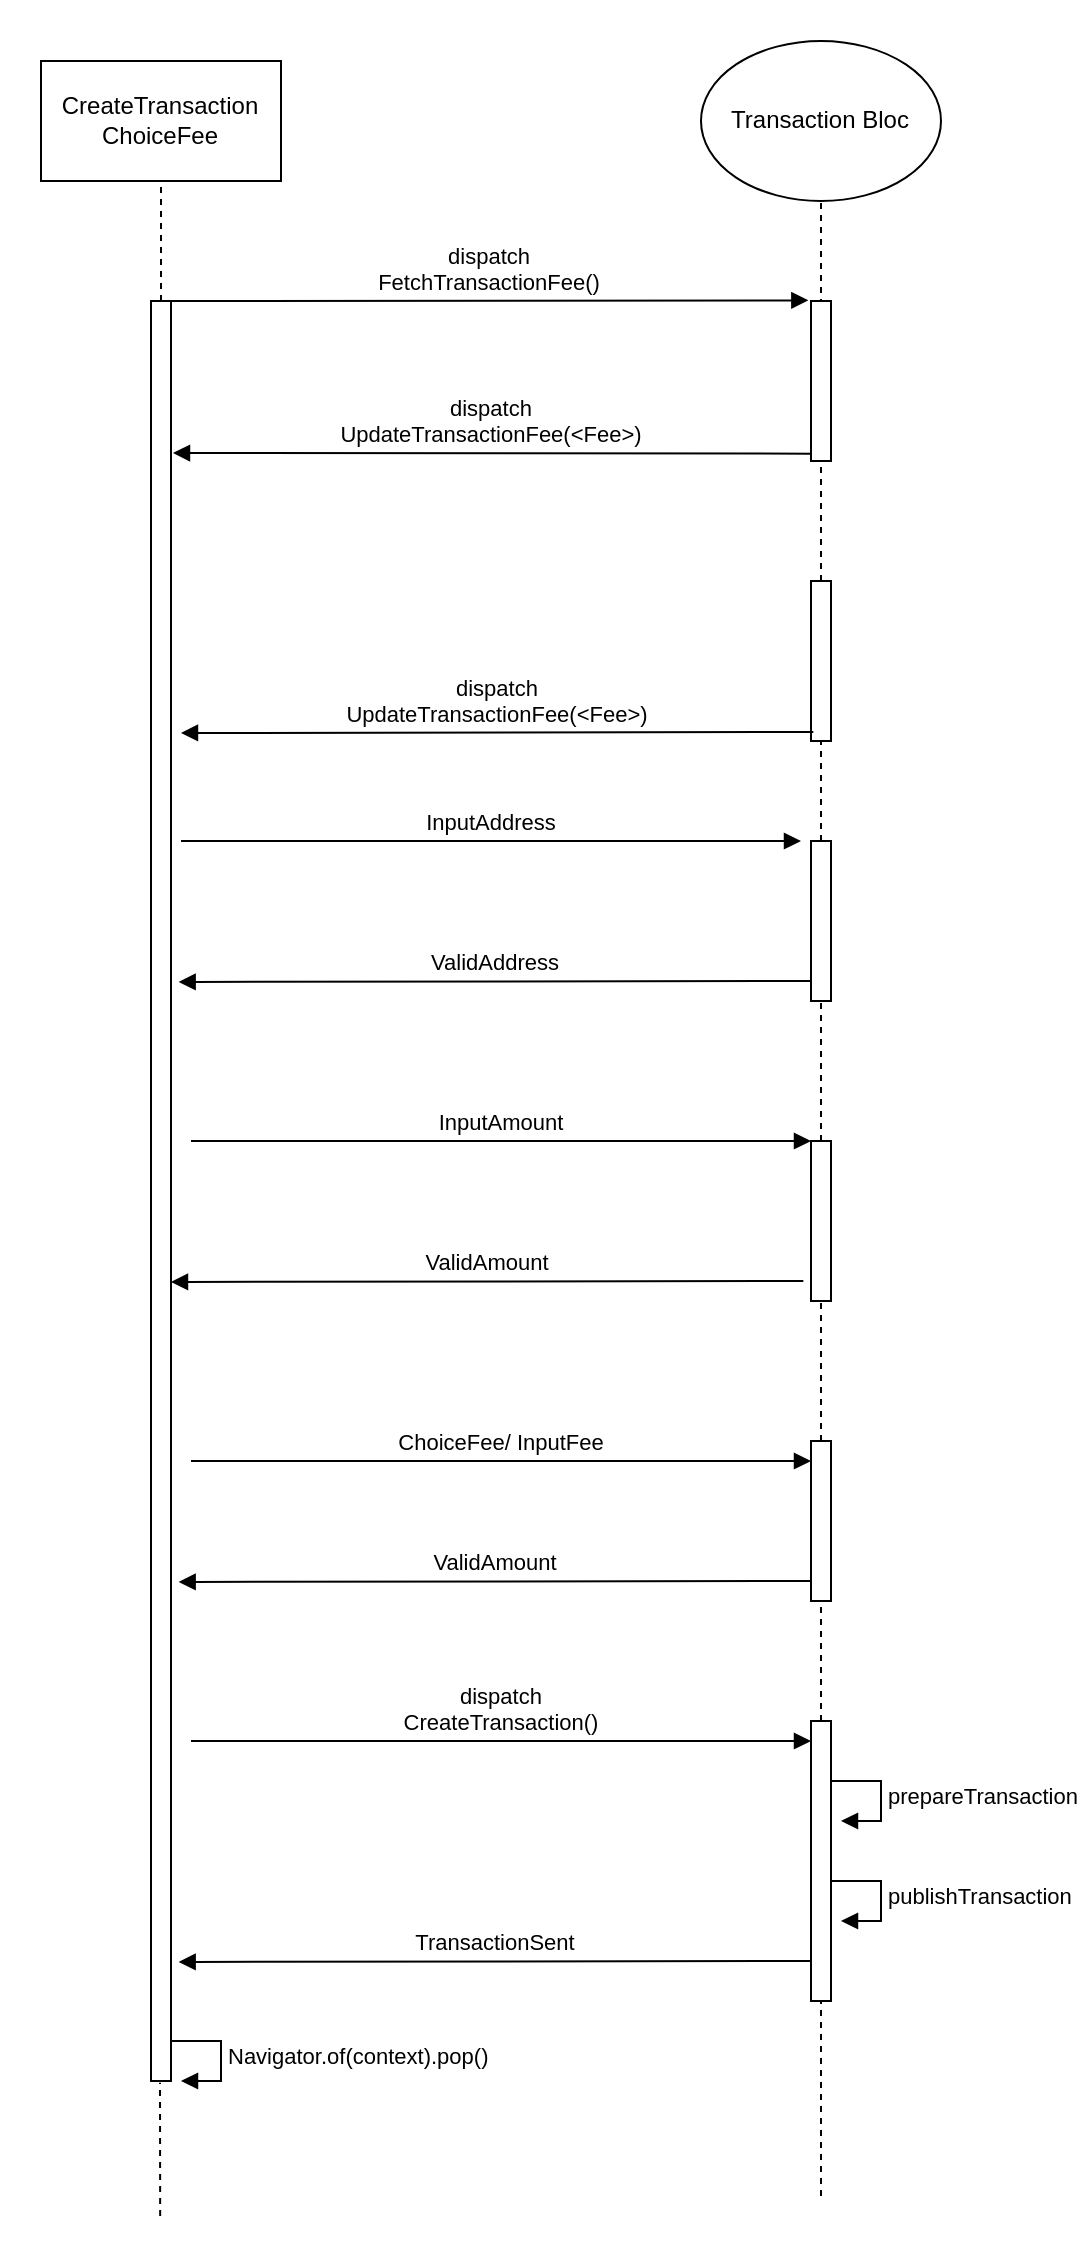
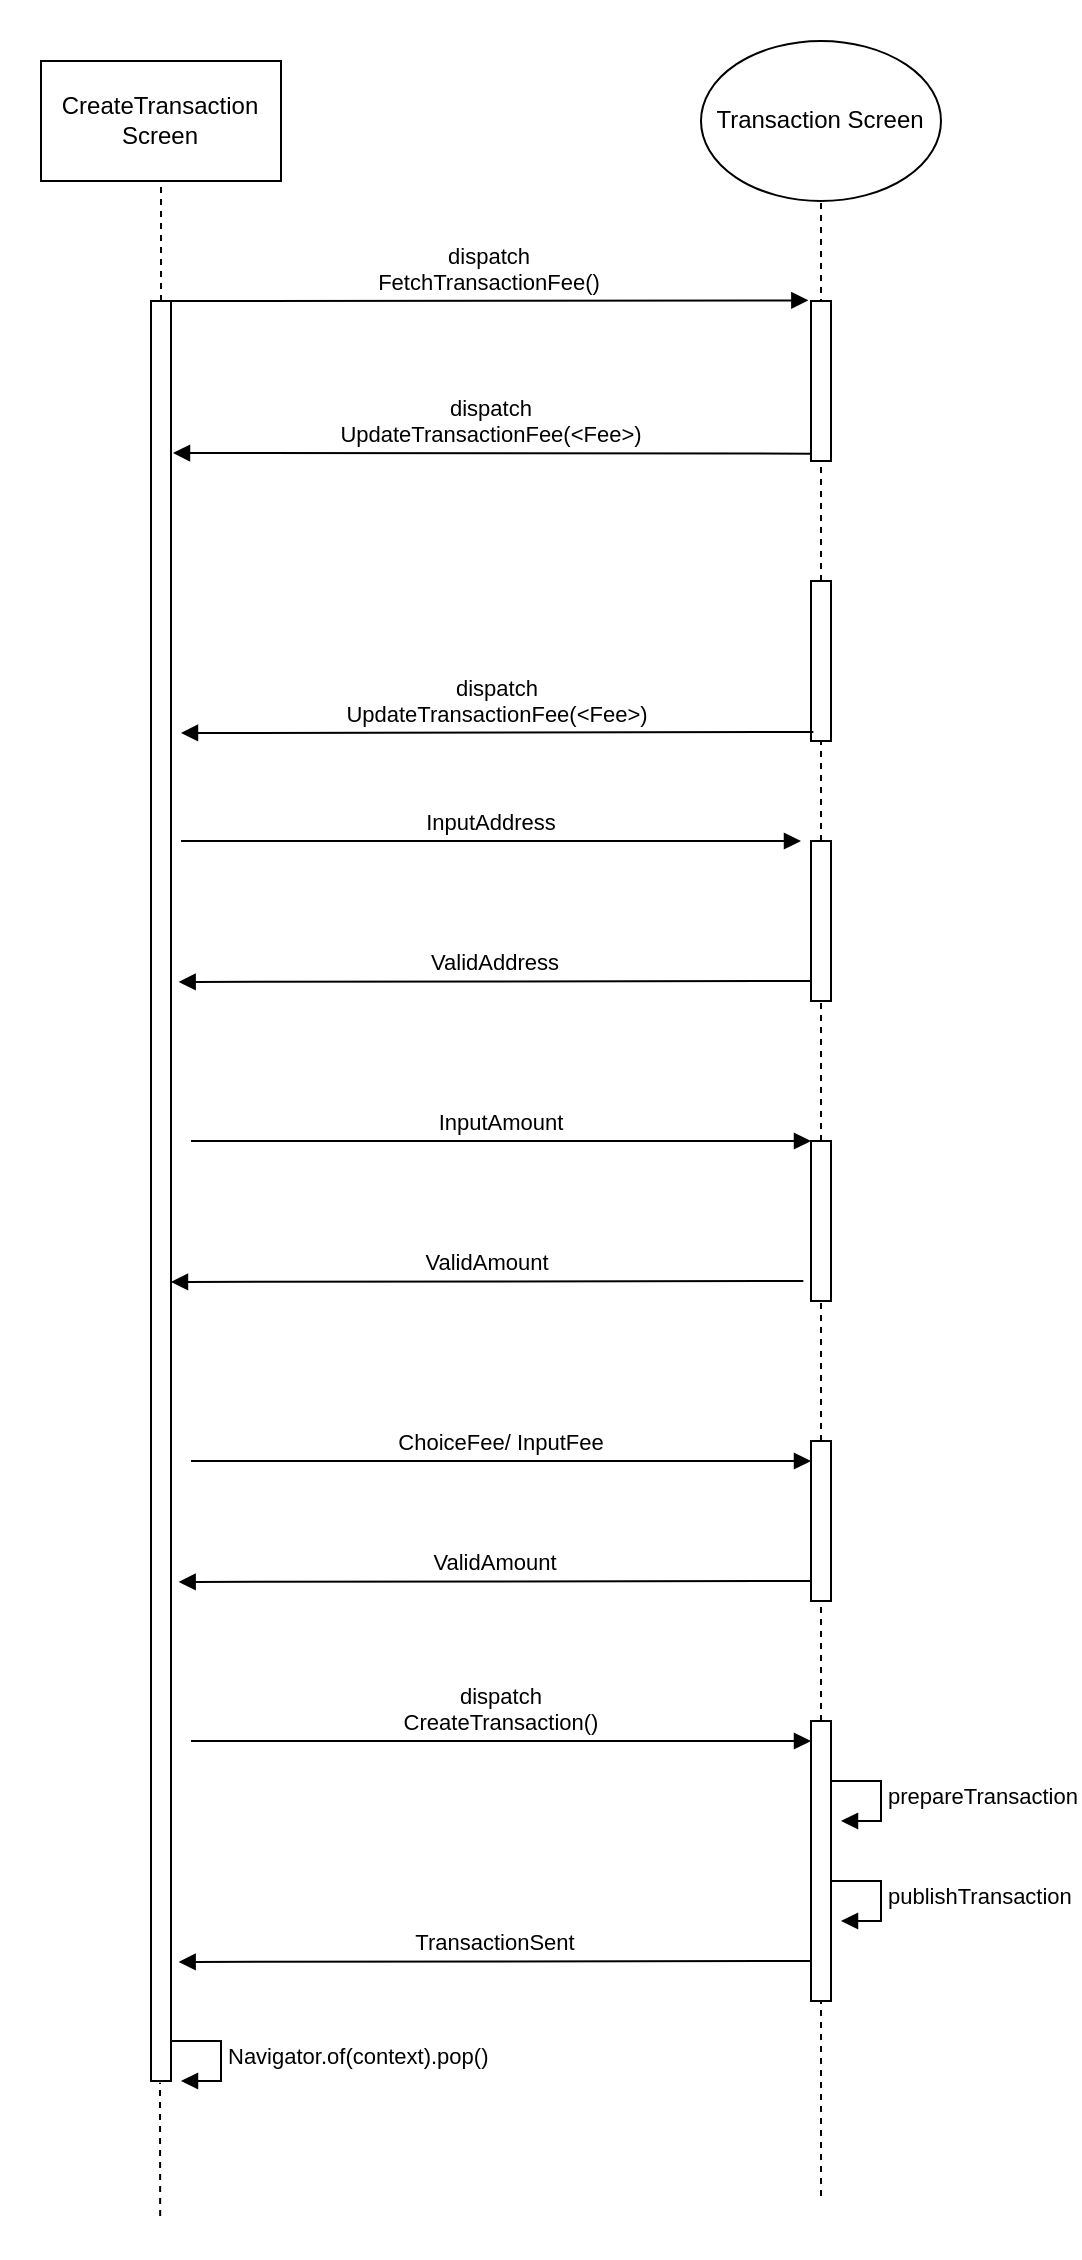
  <mxCell id="0" />
  <mxCell id="1" parent="0" />
- <mxCell id="2" value="CreateTransaction ChoiceFee" style="rounded=0;whiteSpace=wrap;html=1;" vertex="1" parent="1"><mxGeometry x="20" y="30" width="120" height="60" as="geometry" /></mxCell>
- <mxCell id="3" value="Transaction Bloc" style="ellipse;whiteSpace=wrap;html=1;" vertex="1" parent="1"><mxGeometry x="350" y="20" width="120" height="80" as="geometry" /></mxCell>
+ <mxCell id="2" value="CreateTransaction Screen" style="rounded=0;whiteSpace=wrap;html=1;" vertex="1" parent="1"><mxGeometry x="20" y="30" width="120" height="60" as="geometry" /></mxCell>
+ <mxCell id="3" value="Transaction Screen" style="ellipse;whiteSpace=wrap;html=1;" vertex="1" parent="1"><mxGeometry x="350" y="20" width="120" height="80" as="geometry" /></mxCell>
  <mxCell id="4" value="" style="endArrow=none;dashed=1;html=1;entryX=0.5;entryY=1;entryDx=0;entryDy=0;" edge="1" parent="1" source="10" target="3"><mxGeometry width="50" height="50" relative="1" as="geometry"><mxPoint x="410" y="530" as="sourcePoint" /><mxPoint x="330" y="110" as="targetPoint" /></mxGeometry></mxCell>
  <mxCell id="5" value="" style="endArrow=none;dashed=1;html=1;entryX=0.5;entryY=1;entryDx=0;entryDy=0;" edge="1" parent="1" source="7" target="2"><mxGeometry width="50" height="50" relative="1" as="geometry"><mxPoint x="80" y="590" as="sourcePoint" /><mxPoint x="360" y="110" as="targetPoint" /></mxGeometry></mxCell>
  <mxCell id="6" value="" style="html=1;points=[];perimeter=orthogonalPerimeter;" vertex="1" parent="1"><mxGeometry x="405" y="150" width="10" height="80" as="geometry" /></mxCell>
  <mxCell id="7" value="" style="html=1;points=[];perimeter=orthogonalPerimeter;" vertex="1" parent="1"><mxGeometry x="75" y="150" width="10" height="890" as="geometry" /></mxCell>
  <mxCell id="8" value="dispatch&lt;br&gt;FetchTransactionFee()" style="html=1;verticalAlign=bottom;endArrow=block;entryX=-0.133;entryY=-0.004;entryDx=0;entryDy=0;entryPerimeter=0;" edge="1" parent="1" target="6"><mxGeometry width="80" relative="1" as="geometry"><mxPoint x="85" y="150" as="sourcePoint" /><mxPoint x="165" y="150" as="targetPoint" /></mxGeometry></mxCell>
  <mxCell id="9" value="dispatch&lt;br&gt;UpdateTransactionFee(&amp;lt;Fee&amp;gt;)" style="html=1;verticalAlign=bottom;endArrow=block;exitX=0.033;exitY=0.954;exitDx=0;exitDy=0;exitPerimeter=0;" edge="1" parent="1" source="6"><mxGeometry width="80" relative="1" as="geometry"><mxPoint x="400" y="231" as="sourcePoint" /><mxPoint x="86" y="226" as="targetPoint" /></mxGeometry></mxCell>
  <mxCell id="10" value="" style="html=1;points=[];perimeter=orthogonalPerimeter;" vertex="1" parent="1"><mxGeometry x="405" y="290" width="10" height="80" as="geometry" /></mxCell>
  <mxCell id="11" value="" style="endArrow=none;dashed=1;html=1;entryX=0.5;entryY=1;entryDx=0;entryDy=0;" edge="1" parent="1" source="14" target="10"><mxGeometry width="50" height="50" relative="1" as="geometry"><mxPoint x="410" y="660" as="sourcePoint" /><mxPoint x="410" y="100" as="targetPoint" /></mxGeometry></mxCell>
  <mxCell id="12" value="dispatch&lt;br&gt;UpdateTransactionFee(&amp;lt;Fee&amp;gt;)" style="html=1;verticalAlign=bottom;endArrow=block;exitX=0.117;exitY=0.944;exitDx=0;exitDy=0;exitPerimeter=0;" edge="1" parent="1" source="10"><mxGeometry width="80" relative="1" as="geometry"><mxPoint x="415.33" y="236.32" as="sourcePoint" /><mxPoint x="90" y="366" as="targetPoint" /></mxGeometry></mxCell>
  <mxCell id="13" value="InputAddress" style="html=1;verticalAlign=bottom;endArrow=block;" edge="1" parent="1"><mxGeometry width="80" relative="1" as="geometry"><mxPoint x="90" y="420" as="sourcePoint" /><mxPoint x="400" y="420" as="targetPoint" /></mxGeometry></mxCell>
  <mxCell id="14" value="" style="html=1;points=[];perimeter=orthogonalPerimeter;" vertex="1" parent="1"><mxGeometry x="405" y="420" width="10" height="80" as="geometry" /></mxCell>
  <mxCell id="15" value="" style="endArrow=none;dashed=1;html=1;entryX=0.5;entryY=1;entryDx=0;entryDy=0;" edge="1" parent="1" source="16" target="14"><mxGeometry width="50" height="50" relative="1" as="geometry"><mxPoint x="410" y="1097.5" as="sourcePoint" /><mxPoint x="410" y="370" as="targetPoint" /></mxGeometry></mxCell>
  <mxCell id="16" value="" style="html=1;points=[];perimeter=orthogonalPerimeter;" vertex="1" parent="1"><mxGeometry x="405" y="570" width="10" height="80" as="geometry" /></mxCell>
  <mxCell id="17" value="" style="endArrow=none;dashed=1;html=1;entryX=0.5;entryY=1;entryDx=0;entryDy=0;" edge="1" parent="1" source="18" target="16"><mxGeometry width="50" height="50" relative="1" as="geometry"><mxPoint x="410" y="1097.5" as="sourcePoint" /><mxPoint x="410" y="500" as="targetPoint" /></mxGeometry></mxCell>
  <mxCell id="18" value="" style="html=1;points=[];perimeter=orthogonalPerimeter;" vertex="1" parent="1"><mxGeometry x="405" y="720" width="10" height="80" as="geometry" /></mxCell>
  <mxCell id="19" value="" style="endArrow=none;dashed=1;html=1;entryX=0.5;entryY=1;entryDx=0;entryDy=0;" edge="1" parent="1" source="20" target="18"><mxGeometry width="50" height="50" relative="1" as="geometry"><mxPoint x="410" y="1097.5" as="sourcePoint" /><mxPoint x="410" y="650" as="targetPoint" /></mxGeometry></mxCell>
  <mxCell id="20" value="" style="html=1;points=[];perimeter=orthogonalPerimeter;" vertex="1" parent="1"><mxGeometry x="405" y="860" width="10" height="140" as="geometry" /></mxCell>
  <mxCell id="21" value="" style="endArrow=none;dashed=1;html=1;entryX=0.5;entryY=1;entryDx=0;entryDy=0;" edge="1" parent="1" target="20"><mxGeometry width="50" height="50" relative="1" as="geometry"><mxPoint x="410" y="1097.5" as="sourcePoint" /><mxPoint x="410" y="800" as="targetPoint" /></mxGeometry></mxCell>
  <mxCell id="22" value="InputAmount" style="html=1;verticalAlign=bottom;endArrow=block;" edge="1" parent="1"><mxGeometry width="80" relative="1" as="geometry"><mxPoint x="95" y="570" as="sourcePoint" /><mxPoint x="405" y="570" as="targetPoint" /></mxGeometry></mxCell>
  <mxCell id="23" value="" style="endArrow=none;dashed=1;html=1;entryX=0.45;entryY=1.001;entryDx=0;entryDy=0;entryPerimeter=0;" edge="1" parent="1" target="7"><mxGeometry width="50" height="50" relative="1" as="geometry"><mxPoint x="79.58" y="1107.5" as="sourcePoint" /><mxPoint x="80" y="1040" as="targetPoint" /></mxGeometry></mxCell>
  <mxCell id="24" value="ChoiceFee/ InputFee" style="html=1;verticalAlign=bottom;endArrow=block;" edge="1" parent="1"><mxGeometry width="80" relative="1" as="geometry"><mxPoint x="95" y="730" as="sourcePoint" /><mxPoint x="405" y="730" as="targetPoint" /></mxGeometry></mxCell>
  <mxCell id="25" value="dispatch&lt;br&gt;CreateTransaction()" style="html=1;verticalAlign=bottom;endArrow=block;" edge="1" parent="1"><mxGeometry width="80" relative="1" as="geometry"><mxPoint x="95" y="870" as="sourcePoint" /><mxPoint x="405" y="870" as="targetPoint" /></mxGeometry></mxCell>
  <mxCell id="26" value="ValidAddress" style="html=1;verticalAlign=bottom;endArrow=block;exitX=0.117;exitY=0.944;exitDx=0;exitDy=0;exitPerimeter=0;" edge="1" parent="1"><mxGeometry width="80" relative="1" as="geometry"><mxPoint x="405" y="490" as="sourcePoint" /><mxPoint x="88.83" y="490.48" as="targetPoint" /></mxGeometry></mxCell>
  <mxCell id="27" value="ValidAmount" style="html=1;verticalAlign=bottom;endArrow=block;exitX=0.117;exitY=0.944;exitDx=0;exitDy=0;exitPerimeter=0;" edge="1" parent="1"><mxGeometry width="80" relative="1" as="geometry"><mxPoint x="401.17" y="640" as="sourcePoint" /><mxPoint x="85" y="640.48" as="targetPoint" /></mxGeometry></mxCell>
  <mxCell id="28" value="ValidAmount" style="html=1;verticalAlign=bottom;endArrow=block;exitX=0.117;exitY=0.944;exitDx=0;exitDy=0;exitPerimeter=0;" edge="1" parent="1"><mxGeometry width="80" relative="1" as="geometry"><mxPoint x="405" y="790" as="sourcePoint" /><mxPoint x="88.83" y="790.48" as="targetPoint" /></mxGeometry></mxCell>
  <mxCell id="29" value="TransactionSent" style="html=1;verticalAlign=bottom;endArrow=block;exitX=0.117;exitY=0.944;exitDx=0;exitDy=0;exitPerimeter=0;" edge="1" parent="1"><mxGeometry width="80" relative="1" as="geometry"><mxPoint x="405" y="980" as="sourcePoint" /><mxPoint x="88.83" y="980.48" as="targetPoint" /></mxGeometry></mxCell>
  <mxCell id="30" value="Navigator.of(context).pop()" style="edgeStyle=orthogonalEdgeStyle;html=1;align=left;spacingLeft=2;endArrow=block;rounded=0;entryX=1;entryY=0;" edge="1" parent="1"><mxGeometry relative="1" as="geometry"><mxPoint x="85" y="1020" as="sourcePoint" /><Array as="points"><mxPoint x="110" y="1020" /></Array><mxPoint x="90" y="1040" as="targetPoint" /></mxGeometry></mxCell>
  <mxCell id="31" value="prepareTransaction" style="edgeStyle=orthogonalEdgeStyle;html=1;align=left;spacingLeft=2;endArrow=block;rounded=0;entryX=1;entryY=0;" edge="1" parent="1"><mxGeometry relative="1" as="geometry"><mxPoint x="415" y="890" as="sourcePoint" /><Array as="points"><mxPoint x="440" y="890" /></Array><mxPoint x="420" y="910" as="targetPoint" /></mxGeometry></mxCell>
  <mxCell id="32" value="publishTransaction" style="edgeStyle=orthogonalEdgeStyle;html=1;align=left;spacingLeft=2;endArrow=block;rounded=0;entryX=1;entryY=0;" edge="1" parent="1"><mxGeometry relative="1" as="geometry"><mxPoint x="415" y="940" as="sourcePoint" /><Array as="points"><mxPoint x="440" y="940" /></Array><mxPoint x="420" y="960" as="targetPoint" /></mxGeometry></mxCell>
